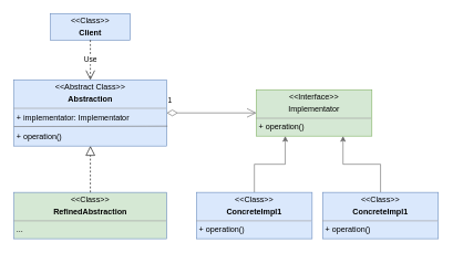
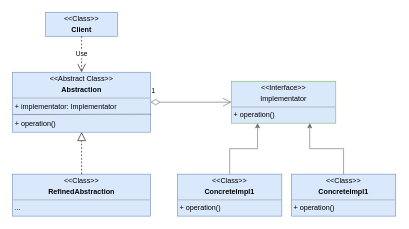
  <mxCell id="0" />
  <mxCell id="1" parent="0" />
  <mxCell id="2" value="&lt;p style=&quot;margin: 0px ; margin-top: 4px ; text-align: center&quot;&gt;&amp;lt;&amp;lt;Class&amp;gt;&amp;gt;&lt;/p&gt;&lt;p style=&quot;margin: 0px ; margin-top: 4px ; text-align: center&quot;&gt;&lt;b&gt;Client&lt;/b&gt;&lt;/p&gt;" style="verticalAlign=top;align=left;overflow=fill;fontSize=12;fontFamily=Helvetica;html=1;fillColor=#dae8fc;strokeColor=#6c8ebf;" vertex="1" parent="1"><mxGeometry x="75" y="20" width="120" height="40" as="geometry" /></mxCell>
  <mxCell id="3" value="&lt;p style=&quot;margin: 0px ; margin-top: 4px ; text-align: center&quot;&gt;&amp;lt;&amp;lt;Abstract Class&amp;gt;&amp;gt;&lt;/p&gt;&lt;p style=&quot;margin: 0px ; margin-top: 4px ; text-align: center&quot;&gt;&lt;b&gt;Abstraction&lt;/b&gt;&lt;/p&gt;&lt;hr size=&quot;1&quot;&gt;&lt;p style=&quot;margin: 0px ; margin-left: 4px&quot;&gt;+ implementator: Implementator&lt;br&gt;&lt;br&gt;+ operation()&lt;/p&gt;" style="verticalAlign=top;align=left;overflow=fill;fontSize=12;fontFamily=Helvetica;html=1;fillColor=#dae8fc;strokeColor=#6c8ebf;" vertex="1" parent="1"><mxGeometry x="20" y="120" width="230" height="100" as="geometry" /></mxCell>
- <mxCell id="4" value="&lt;p style=&quot;margin: 0px ; margin-top: 4px ; text-align: center&quot;&gt;&amp;lt;&amp;lt;Interface&amp;gt;&amp;gt;&lt;/p&gt;&lt;p style=&quot;margin: 0px ; margin-top: 4px ; text-align: center&quot;&gt;Implementator&lt;/p&gt;&lt;hr size=&quot;1&quot;&gt;&lt;p style=&quot;margin: 0px ; margin-left: 4px&quot;&gt;+ operation()&lt;/p&gt;" style="verticalAlign=top;align=left;overflow=fill;fontSize=12;fontFamily=Helvetica;html=1;fillColor=#d5e8d4;strokeColor=#82b366;" vertex="1" parent="1"><mxGeometry x="385" y="135" width="174" height="70" as="geometry" /></mxCell>
+ <mxCell id="4" value="&lt;p style=&quot;margin: 0px ; margin-top: 4px ; text-align: center&quot;&gt;&amp;lt;&amp;lt;Interface&amp;gt;&amp;gt;&lt;/p&gt;&lt;p style=&quot;margin: 0px ; margin-top: 4px ; text-align: center&quot;&gt;Implementator&lt;/p&gt;&lt;hr size=&quot;1&quot;&gt;&lt;p style=&quot;margin: 0px ; margin-left: 4px&quot;&gt;+ operation()&lt;/p&gt;" style="verticalAlign=top;align=left;overflow=fill;fontSize=12;fontFamily=Helvetica;html=1;fillColor=#dae8fc;strokeColor=#82b366;" vertex="1" parent="1"><mxGeometry x="385" y="135" width="174" height="70" as="geometry" /></mxCell>
  <mxCell id="5" value="" style="endArrow=none;html=1;entryX=1.006;entryY=0.721;entryDx=0;entryDy=0;exitX=0.001;exitY=0.727;exitDx=0;exitDy=0;exitPerimeter=0;strokeColor=#6B6B6B;entryPerimeter=0;" edge="1" parent="1"><mxGeometry width="50" height="50" relative="1" as="geometry"><mxPoint x="20" y="190.6" as="sourcePoint" /><mxPoint x="251.15" y="190" as="targetPoint" /></mxGeometry></mxCell>
  <mxCell id="6" value="1" style="endArrow=open;html=1;endSize=12;startArrow=diamondThin;startSize=14;startFill=0;edgeStyle=orthogonalEdgeStyle;align=left;verticalAlign=bottom;strokeColor=#6B6B6B;exitX=1;exitY=0.5;exitDx=0;exitDy=0;entryX=0;entryY=0.5;entryDx=0;entryDy=0;" edge="1" parent="1" source="3" target="4"><mxGeometry x="-1" y="10" relative="1" as="geometry"><mxPoint x="275" y="250" as="sourcePoint" /><mxPoint x="435" y="250" as="targetPoint" /><mxPoint as="offset" /></mxGeometry></mxCell>
- <mxCell id="7" value="&lt;p style=&quot;margin: 0px ; margin-top: 4px ; text-align: center&quot;&gt;&amp;lt;&amp;lt;Class&amp;gt;&amp;gt;&lt;/p&gt;&lt;p style=&quot;margin: 0px ; margin-top: 4px ; text-align: center&quot;&gt;&lt;b&gt;RefinedAbstraction&lt;/b&gt;&lt;/p&gt;&lt;hr size=&quot;1&quot;&gt;&lt;p style=&quot;margin: 0px ; margin-left: 4px&quot;&gt;...&lt;/p&gt;" style="verticalAlign=top;align=left;overflow=fill;fontSize=12;fontFamily=Helvetica;html=1;fillColor=#d5e8d4;strokeColor=#6c8ebf;" vertex="1" parent="1"><mxGeometry x="20" y="290" width="230" height="70" as="geometry" /></mxCell>
+ <mxCell id="7" value="&lt;p style=&quot;margin: 0px ; margin-top: 4px ; text-align: center&quot;&gt;&amp;lt;&amp;lt;Class&amp;gt;&amp;gt;&lt;/p&gt;&lt;p style=&quot;margin: 0px ; margin-top: 4px ; text-align: center&quot;&gt;&lt;b&gt;RefinedAbstraction&lt;/b&gt;&lt;/p&gt;&lt;hr size=&quot;1&quot;&gt;&lt;p style=&quot;margin: 0px ; margin-left: 4px&quot;&gt;...&lt;/p&gt;" style="verticalAlign=top;align=left;overflow=fill;fontSize=12;fontFamily=Helvetica;html=1;fillColor=#dae8fc;strokeColor=#6c8ebf;" vertex="1" parent="1"><mxGeometry x="20" y="290" width="230" height="70" as="geometry" /></mxCell>
  <mxCell id="8" value="" style="endArrow=block;dashed=1;endFill=0;endSize=12;html=1;exitX=0.5;exitY=0;exitDx=0;exitDy=0;entryX=0.5;entryY=1;entryDx=0;entryDy=0;" edge="1" parent="1" source="7" target="3"><mxGeometry width="160" relative="1" as="geometry"><mxPoint x="72" y="755" as="sourcePoint" /><mxPoint x="72" y="720" as="targetPoint" /></mxGeometry></mxCell>
  <mxCell id="9" style="edgeStyle=orthogonalEdgeStyle;rounded=0;orthogonalLoop=1;jettySize=auto;html=1;entryX=0.25;entryY=1;entryDx=0;entryDy=0;strokeColor=#6B6B6B;" edge="1" parent="1" source="10" target="4"><mxGeometry relative="1" as="geometry" /></mxCell>
  <mxCell id="10" value="&lt;p style=&quot;margin: 0px ; margin-top: 4px ; text-align: center&quot;&gt;&amp;lt;&amp;lt;Class&amp;gt;&amp;gt;&lt;/p&gt;&lt;p style=&quot;margin: 0px ; margin-top: 4px ; text-align: center&quot;&gt;&lt;b&gt;ConcreteImpl1&lt;/b&gt;&lt;/p&gt;&lt;hr size=&quot;1&quot;&gt;&lt;p style=&quot;margin: 0px ; margin-left: 4px&quot;&gt;+ operation()&lt;/p&gt;" style="verticalAlign=top;align=left;overflow=fill;fontSize=12;fontFamily=Helvetica;html=1;fillColor=#dae8fc;strokeColor=#6c8ebf;" vertex="1" parent="1"><mxGeometry x="295" y="290" width="174" height="70" as="geometry" /></mxCell>
  <mxCell id="11" style="edgeStyle=orthogonalEdgeStyle;rounded=0;orthogonalLoop=1;jettySize=auto;html=1;entryX=0.75;entryY=1;entryDx=0;entryDy=0;strokeColor=#6B6B6B;" edge="1" parent="1" source="12" target="4"><mxGeometry relative="1" as="geometry" /></mxCell>
  <mxCell id="12" value="&lt;p style=&quot;margin: 0px ; margin-top: 4px ; text-align: center&quot;&gt;&amp;lt;&amp;lt;Class&amp;gt;&amp;gt;&lt;/p&gt;&lt;p style=&quot;margin: 0px ; margin-top: 4px ; text-align: center&quot;&gt;&lt;b&gt;ConcreteImpl1&lt;/b&gt;&lt;br&gt;&lt;/p&gt;&lt;hr size=&quot;1&quot;&gt;&lt;p style=&quot;margin: 0px ; margin-left: 4px&quot;&gt;+ operation()&lt;/p&gt;" style="verticalAlign=top;align=left;overflow=fill;fontSize=12;fontFamily=Helvetica;html=1;fillColor=#dae8fc;strokeColor=#6c8ebf;" vertex="1" parent="1"><mxGeometry x="485" y="290" width="174" height="70" as="geometry" /></mxCell>
  <mxCell id="13" value="Use" style="endArrow=open;endSize=12;dashed=1;html=1;exitX=0.5;exitY=1;exitDx=0;exitDy=0;entryX=0.5;entryY=0;entryDx=0;entryDy=0;" edge="1" parent="1" source="2" target="3"><mxGeometry width="160" relative="1" as="geometry"><mxPoint x="237" y="685" as="sourcePoint" /><mxPoint x="159" y="685" as="targetPoint" /></mxGeometry></mxCell>
